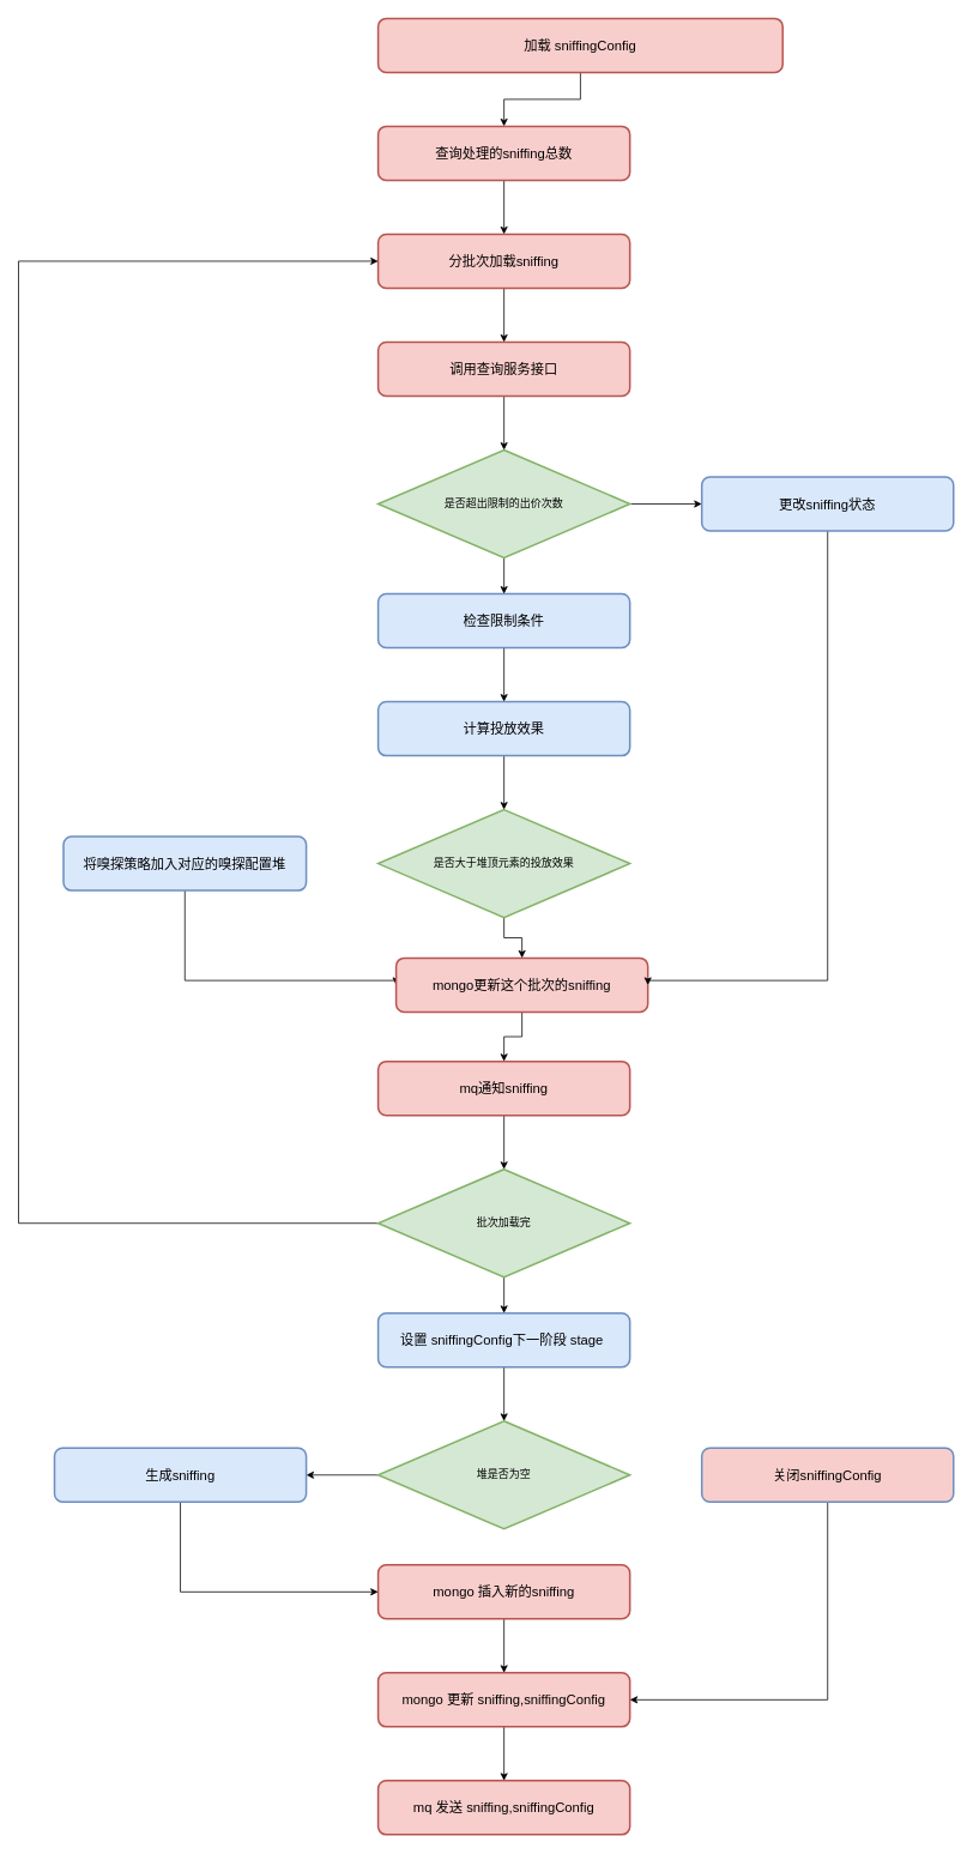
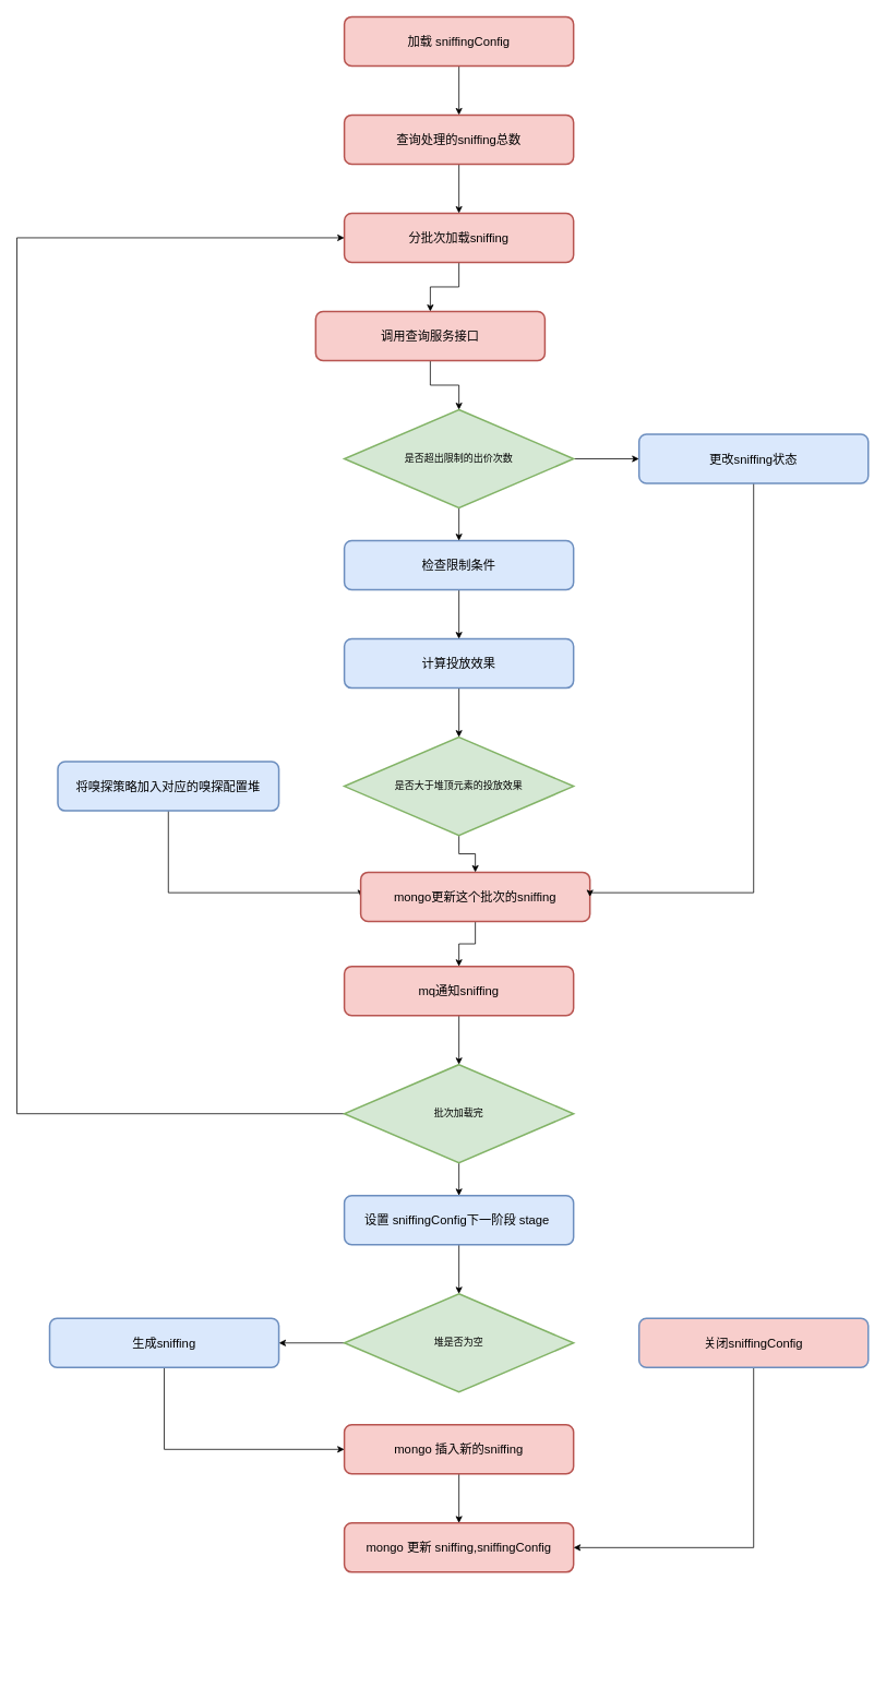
  <mxCell id="0" />
  <mxCell id="1" parent="0" />
  <mxCell id="2" value="" style="edgeStyle=orthogonalEdgeStyle;rounded=0;orthogonalLoop=1;jettySize=auto;html=1;" edge="1" parent="1" source="3" target="5"><mxGeometry relative="1" as="geometry" /></mxCell>
  <mxCell id="3" value="分批次加载sniffing" style="rounded=1;whiteSpace=wrap;html=1;strokeWidth=2;fillWeight=4;hachureGap=8;hachureAngle=45;fillColor=#f8cecc;strokeColor=#b85450;fontSize=15;" parent="1" vertex="1"><mxGeometry x="420" y="260" width="280" height="60" as="geometry" /></mxCell>
  <mxCell id="4" value="" style="edgeStyle=orthogonalEdgeStyle;rounded=0;orthogonalLoop=1;jettySize=auto;html=1;" edge="1" parent="1" source="5" target="38"><mxGeometry relative="1" as="geometry" /></mxCell>
- <mxCell id="5" value="调用查询服务接口" style="rounded=1;whiteSpace=wrap;html=1;strokeWidth=2;fillWeight=4;hachureGap=8;hachureAngle=45;fillColor=#f8cecc;strokeColor=#b85450;fontSize=15;" parent="1" vertex="1"><mxGeometry x="420" y="380" width="280" height="60" as="geometry" /></mxCell>
+ <mxCell id="5" value="调用查询服务接口" style="rounded=1;whiteSpace=wrap;html=1;strokeWidth=2;fillWeight=4;hachureGap=8;hachureAngle=45;fillColor=#f8cecc;strokeColor=#b85450;fontSize=15;" parent="1" vertex="1"><mxGeometry x="385" y="380" width="280" height="60" as="geometry" /></mxCell>
  <mxCell id="6" value="" style="edgeStyle=orthogonalEdgeStyle;rounded=0;orthogonalLoop=1;jettySize=auto;html=1;" edge="1" parent="1" source="7" target="42"><mxGeometry relative="1" as="geometry" /></mxCell>
- <mxCell id="7" value="加载 sniffingConfig" style="rounded=1;whiteSpace=wrap;html=1;strokeWidth=2;fillWeight=4;hachureGap=8;hachureAngle=45;fillColor=#f8cecc;strokeColor=#b85450;fontSize=15;" parent="1" vertex="1"><mxGeometry x="420" y="20" width="450" height="60" as="geometry" /></mxCell>
+ <mxCell id="7" value="加载 sniffingConfig" style="rounded=1;whiteSpace=wrap;html=1;strokeWidth=2;fillWeight=4;hachureGap=8;hachureAngle=45;fillColor=#f8cecc;strokeColor=#b85450;fontSize=15;" parent="1" vertex="1"><mxGeometry x="420" y="20" width="280" height="60" as="geometry" /></mxCell>
  <mxCell id="8" value="" style="edgeStyle=orthogonalEdgeStyle;rounded=0;orthogonalLoop=1;jettySize=auto;html=1;" edge="1" parent="1" source="9" target="20"><mxGeometry relative="1" as="geometry" /></mxCell>
  <mxCell id="9" value="检查限制条件" style="rounded=1;whiteSpace=wrap;html=1;strokeWidth=2;fillWeight=4;hachureGap=8;hachureAngle=45;fillColor=#dae8fc;strokeColor=#6c8ebf;fontSize=15;" parent="1" vertex="1"><mxGeometry x="420" y="660" width="280" height="60" as="geometry" /></mxCell>
  <mxCell id="10" value="" style="edgeStyle=orthogonalEdgeStyle;rounded=0;orthogonalLoop=1;jettySize=auto;html=1;entryX=0;entryY=0.5;entryDx=0;entryDy=0;" edge="1" parent="1" source="11" target="13"><mxGeometry relative="1" as="geometry"><mxPoint x="205" y="1060" as="targetPoint" /><Array as="points"><mxPoint x="205" y="1090" /></Array></mxGeometry></mxCell>
  <mxCell id="11" value="将嗅探策略加入对应的嗅探配置堆" style="rounded=1;whiteSpace=wrap;html=1;strokeWidth=2;fillWeight=4;hachureGap=8;hachureAngle=45;fillColor=#dae8fc;strokeColor=#6c8ebf;fontSize=15;" parent="1" vertex="1"><mxGeometry x="70" y="930" width="270" height="60" as="geometry" /></mxCell>
  <mxCell id="12" value="" style="edgeStyle=orthogonalEdgeStyle;rounded=0;orthogonalLoop=1;jettySize=auto;html=1;" edge="1" parent="1" source="13" target="15"><mxGeometry relative="1" as="geometry" /></mxCell>
  <mxCell id="13" value="mongo更新这个批次的sniffing" style="rounded=1;whiteSpace=wrap;html=1;strokeWidth=2;fillWeight=4;hachureGap=8;hachureAngle=45;fillColor=#f8cecc;strokeColor=#b85450;fontSize=15;" parent="1" vertex="1"><mxGeometry x="440" y="1065" width="280" height="60" as="geometry" /></mxCell>
  <mxCell id="14" value="" style="edgeStyle=orthogonalEdgeStyle;rounded=0;orthogonalLoop=1;jettySize=auto;html=1;" edge="1" parent="1" source="15" target="29"><mxGeometry relative="1" as="geometry" /></mxCell>
  <mxCell id="15" value="mq通知sniffing" style="rounded=1;whiteSpace=wrap;html=1;strokeWidth=2;fillWeight=4;hachureGap=8;hachureAngle=45;fillColor=#f8cecc;strokeColor=#b85450;fontSize=15;" parent="1" vertex="1"><mxGeometry x="420" y="1180" width="280" height="60" as="geometry" /></mxCell>
- <mxCell id="16" value="" style="edgeStyle=orthogonalEdgeStyle;rounded=0;orthogonalLoop=1;jettySize=auto;html=1;" edge="1" parent="1" source="17" target="18"><mxGeometry relative="1" as="geometry" /></mxCell>
  <mxCell id="17" value="mongo 更新 sniffing,sniffingConfig" style="rounded=1;whiteSpace=wrap;html=1;strokeWidth=2;fillWeight=4;hachureGap=8;hachureAngle=45;fillColor=#f8cecc;strokeColor=#b85450;fontSize=15;" parent="1" vertex="1"><mxGeometry x="420" y="1860" width="280" height="60" as="geometry" /></mxCell>
- <mxCell id="18" value="mq 发送 sniffing,sniffingConfig" style="rounded=1;whiteSpace=wrap;html=1;strokeWidth=2;fillWeight=4;hachureGap=8;hachureAngle=45;fillColor=#f8cecc;strokeColor=#b85450;fontSize=15;" parent="1" vertex="1"><mxGeometry x="420" y="1980" width="280" height="60" as="geometry" /></mxCell>
  <mxCell id="19" value="" style="edgeStyle=orthogonalEdgeStyle;rounded=0;orthogonalLoop=1;jettySize=auto;html=1;" edge="1" parent="1" source="20" target="22"><mxGeometry relative="1" as="geometry" /></mxCell>
  <mxCell id="20" value="计算投放效果" style="rounded=1;whiteSpace=wrap;html=1;strokeWidth=2;fillWeight=4;hachureGap=8;hachureAngle=45;fillColor=#dae8fc;strokeColor=#6c8ebf;fontSize=15;" vertex="1" parent="1"><mxGeometry x="420" y="780" width="280" height="60" as="geometry" /></mxCell>
  <mxCell id="21" value="" style="edgeStyle=orthogonalEdgeStyle;rounded=0;orthogonalLoop=1;jettySize=auto;html=1;" edge="1" parent="1" source="22" target="13"><mxGeometry relative="1" as="geometry" /></mxCell>
  <mxCell id="22" value="是否大于堆顶元素的投放效果" style="rhombus;whiteSpace=wrap;html=1;strokeWidth=2;fillWeight=-1;hachureGap=8;fillStyle=auto;fillColor=#d5e8d4;strokeColor=#82b366;" vertex="1" parent="1"><mxGeometry x="420" y="900" width="280" height="120" as="geometry" /></mxCell>
  <mxCell id="23" value="" style="edgeStyle=orthogonalEdgeStyle;rounded=0;orthogonalLoop=1;jettySize=auto;html=1;" edge="1" parent="1" source="24" target="35"><mxGeometry relative="1" as="geometry" /></mxCell>
  <mxCell id="24" value="堆是否为空" style="rhombus;whiteSpace=wrap;html=1;strokeWidth=2;fillWeight=-1;hachureGap=8;fillStyle=auto;fillColor=#d5e8d4;strokeColor=#82b366;" vertex="1" parent="1"><mxGeometry x="420" y="1580" width="280" height="120" as="geometry" /></mxCell>
  <mxCell id="25" value="" style="edgeStyle=orthogonalEdgeStyle;rounded=0;orthogonalLoop=1;jettySize=auto;html=1;" edge="1" parent="1" source="26" target="17"><mxGeometry relative="1" as="geometry" /></mxCell>
  <mxCell id="26" value="mongo 插入新的sniffing" style="rounded=1;whiteSpace=wrap;html=1;strokeWidth=2;fillWeight=4;hachureGap=8;hachureAngle=45;fillColor=#f8cecc;strokeColor=#b85450;fontSize=15;" vertex="1" parent="1"><mxGeometry x="420" y="1740" width="280" height="60" as="geometry" /></mxCell>
  <mxCell id="27" value="" style="edgeStyle=orthogonalEdgeStyle;rounded=0;orthogonalLoop=1;jettySize=auto;html=1;entryX=0.5;entryY=0;entryDx=0;entryDy=0;" edge="1" parent="1" source="29" target="31"><mxGeometry relative="1" as="geometry"><mxPoint x="560" y="1460" as="targetPoint" /></mxGeometry></mxCell>
  <mxCell id="28" value="" style="edgeStyle=orthogonalEdgeStyle;rounded=0;orthogonalLoop=1;jettySize=auto;html=1;entryX=0;entryY=0.5;entryDx=0;entryDy=0;" edge="1" parent="1" source="29" target="3"><mxGeometry relative="1" as="geometry"><Array as="points"><mxPoint x="20" y="1360" /><mxPoint x="20" y="290" /></Array></mxGeometry></mxCell>
  <mxCell id="29" value="批次加载完" style="rhombus;whiteSpace=wrap;html=1;strokeWidth=2;fillWeight=-1;hachureGap=8;fillStyle=auto;fillColor=#d5e8d4;strokeColor=#82b366;" vertex="1" parent="1"><mxGeometry x="420" y="1300" width="280" height="120" as="geometry" /></mxCell>
  <mxCell id="30" value="" style="edgeStyle=orthogonalEdgeStyle;rounded=0;orthogonalLoop=1;jettySize=auto;html=1;" edge="1" parent="1" source="31" target="24"><mxGeometry relative="1" as="geometry" /></mxCell>
  <mxCell id="31" value="设置 sniffingConfig下一阶段 stage&amp;nbsp;" style="rounded=1;whiteSpace=wrap;html=1;strokeWidth=2;fillWeight=4;hachureGap=8;hachureAngle=45;fillColor=#dae8fc;strokeColor=#6c8ebf;fontSize=15;" vertex="1" parent="1"><mxGeometry x="420" y="1460" width="280" height="60" as="geometry" /></mxCell>
  <mxCell id="32" value="" style="edgeStyle=orthogonalEdgeStyle;rounded=0;orthogonalLoop=1;jettySize=auto;html=1;entryX=1;entryY=0.5;entryDx=0;entryDy=0;" edge="1" parent="1" source="33" target="17"><mxGeometry relative="1" as="geometry"><mxPoint x="920" y="1750" as="targetPoint" /><Array as="points"><mxPoint x="920" y="1890" /></Array></mxGeometry></mxCell>
  <mxCell id="33" value="关闭sniffingConfig" style="rounded=1;whiteSpace=wrap;html=1;strokeWidth=2;fillWeight=4;hachureGap=8;hachureAngle=45;fillColor=#f8cecc;strokeColor=#6c8ebf;fontSize=15;" vertex="1" parent="1"><mxGeometry x="780" y="1610" width="280" height="60" as="geometry" /></mxCell>
  <mxCell id="34" style="edgeStyle=orthogonalEdgeStyle;rounded=0;orthogonalLoop=1;jettySize=auto;html=1;entryX=0;entryY=0.5;entryDx=0;entryDy=0;" edge="1" parent="1" source="35" target="26"><mxGeometry relative="1" as="geometry"><mxPoint x="200" y="1710" as="targetPoint" /><Array as="points"><mxPoint x="200" y="1770" /></Array></mxGeometry></mxCell>
  <mxCell id="35" value="生成sniffing" style="rounded=1;whiteSpace=wrap;html=1;strokeWidth=2;fillWeight=4;hachureGap=8;hachureAngle=45;fillColor=#dae8fc;strokeColor=#6c8ebf;fontSize=15;" vertex="1" parent="1"><mxGeometry x="60" y="1610" width="280" height="60" as="geometry" /></mxCell>
  <mxCell id="36" value="" style="edgeStyle=orthogonalEdgeStyle;rounded=0;orthogonalLoop=1;jettySize=auto;html=1;" edge="1" parent="1" source="38" target="9"><mxGeometry relative="1" as="geometry" /></mxCell>
  <mxCell id="37" value="" style="edgeStyle=orthogonalEdgeStyle;rounded=0;orthogonalLoop=1;jettySize=auto;html=1;entryX=0;entryY=0.5;entryDx=0;entryDy=0;" edge="1" parent="1" source="38" target="40"><mxGeometry relative="1" as="geometry"><mxPoint x="860" y="560" as="targetPoint" /></mxGeometry></mxCell>
  <mxCell id="38" value="是否超出限制的出价次数" style="rhombus;whiteSpace=wrap;html=1;strokeWidth=2;fillWeight=-1;hachureGap=8;fillStyle=auto;fillColor=#d5e8d4;strokeColor=#82b366;" vertex="1" parent="1"><mxGeometry x="420" y="500" width="280" height="120" as="geometry" /></mxCell>
  <mxCell id="39" value="" style="edgeStyle=orthogonalEdgeStyle;rounded=0;orthogonalLoop=1;jettySize=auto;html=1;entryX=1;entryY=0.5;entryDx=0;entryDy=0;" edge="1" parent="1" source="40" target="13"><mxGeometry relative="1" as="geometry"><mxPoint x="1150" y="670" as="targetPoint" /><Array as="points"><mxPoint x="920" y="1090" /></Array></mxGeometry></mxCell>
  <mxCell id="40" value="更改sniffing状态" style="rounded=1;whiteSpace=wrap;html=1;strokeWidth=2;fillWeight=4;hachureGap=8;hachureAngle=45;fillColor=#dae8fc;strokeColor=#6c8ebf;fontSize=15;" vertex="1" parent="1"><mxGeometry x="780" y="530" width="280" height="60" as="geometry" /></mxCell>
  <mxCell id="41" value="" style="edgeStyle=orthogonalEdgeStyle;rounded=0;orthogonalLoop=1;jettySize=auto;html=1;" edge="1" parent="1" source="42" target="3"><mxGeometry relative="1" as="geometry" /></mxCell>
  <mxCell id="42" value="查询处理的sniffing总数" style="rounded=1;whiteSpace=wrap;html=1;strokeWidth=2;fillWeight=4;hachureGap=8;hachureAngle=45;fillColor=#f8cecc;strokeColor=#b85450;fontSize=15;" vertex="1" parent="1"><mxGeometry x="420" y="140" width="280" height="60" as="geometry" /></mxCell>
